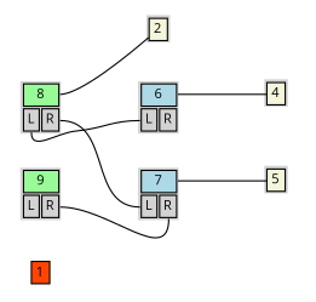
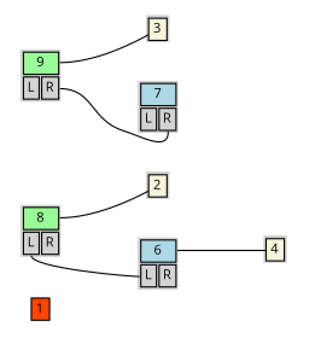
  graph {
    fontname="Open Sans"
    rankdir=LR
    node [fontname="Open Sans" fontsize=10 shape=none]
    edge [color=black fontname="Open Sans" headport=L tailport=M]
    n1 [label=<   <table bgcolor="orangered" border="1" cellborder="0" cellspacing="0">   <tr><td colspan="2" port="L" bgcolor="orangered">1</td></tr>   </table>>]
    n2 [label=<   <table bgcolor="lightgrey" border="0" cellborder="1" cellspacing="2">   <tr><td colspan="2" port="L" bgcolor="beige">2</td></tr>   </table>>]
+   n3 [label=<   <table bgcolor="lightgrey" border="0" cellborder="1" cellspacing="2">   <tr><td colspan="2" port="L" bgcolor="beige">3</td></tr>   </table>>]
    n4 [label=<   <table bgcolor="lightgrey" border="0" cellborder="1" cellspacing="2">   <tr><td colspan="2" port="L" bgcolor="beige">4</td></tr>   </table>>]
-   n5 [label=<   <table bgcolor="lightgrey" border="0" cellborder="1" cellspacing="2">   <tr><td colspan="2" port="L" bgcolor="beige">5</td></tr>   </table>>]
    n6 [label=<   <table bgcolor="lightgrey" border="0" cellborder="1" cellspacing="2">   <tr><td colspan="2" port="M" bgcolor="lightblue">6</td></tr>   <tr><td port="L">L</td><td port="R">R</td></tr>   </table>>]
    n7 [label=<   <table bgcolor="lightgrey" border="0" cellborder="1" cellspacing="2">   <tr><td colspan="2" port="M" bgcolor="lightblue">7</td></tr>   <tr><td port="L">L</td><td port="R">R</td></tr>   </table>>]
    n8 [label=<   <table bgcolor="lightgrey" border="0" cellborder="1" cellspacing="2">   <tr><td colspan="2" port="M" bgcolor="palegreen">8</td></tr>   <tr><td port="L">L</td><td port="R">R</td></tr>   </table>>]
    n9 [label=<   <table bgcolor="lightgrey" border="0" cellborder="1" cellspacing="2">   <tr><td colspan="2" port="M" bgcolor="palegreen">9</td></tr>   <tr><td port="L">L</td><td port="R">R</td></tr>   </table>>]
    n6 -- n4
-   n7 -- n5
    n8 -- n2
    n8 -- n6 [tailport=L]
-   n8 -- n7 [tailport=R]
+   n9 -- n3
    n9 -- n7 [headport=R tailport=R]
  }
